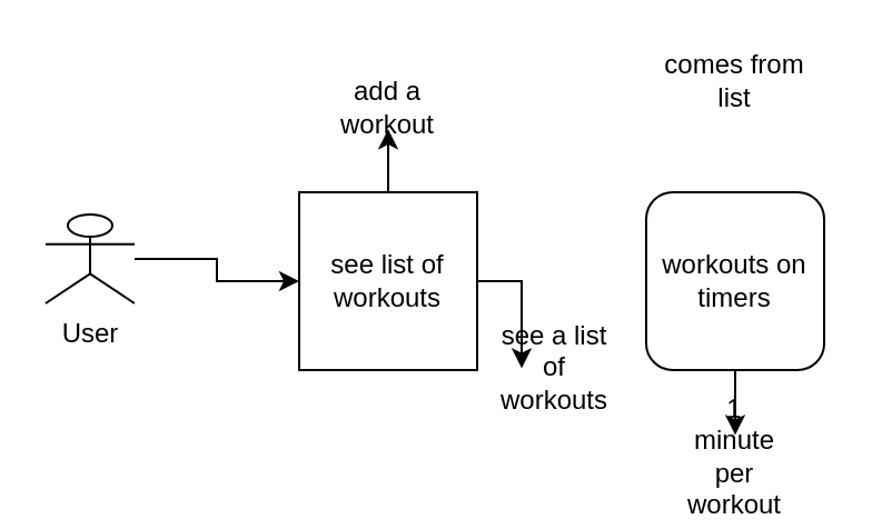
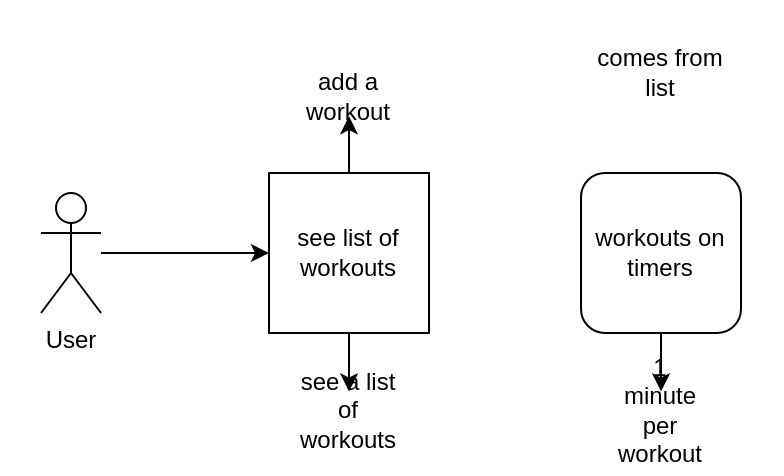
  <mxCell id="0" />
  <mxCell id="1" parent="0" />
  <mxCell id="2" style="edgeStyle=orthogonalEdgeStyle;rounded=0;orthogonalLoop=1;jettySize=auto;html=1;" edge="1" parent="1" source="3" target="6"><mxGeometry relative="1" as="geometry"><mxPoint x="148.6" y="126" as="targetPoint" /></mxGeometry></mxCell>
- <mxCell id="3" value="User" style="shape=umlActor;verticalLabelPosition=bottom;verticalAlign=top;html=1;outlineConnect=0;" vertex="1" parent="1"><mxGeometry x="20" y="96" width="40" height="40" as="geometry" /></mxCell>
+ <mxCell id="3" value="User" style="shape=umlActor;verticalLabelPosition=bottom;verticalAlign=top;html=1;outlineConnect=0;" vertex="1" parent="1"><mxGeometry x="20" y="96" width="30" height="60" as="geometry" /></mxCell>
  <mxCell id="4" style="edgeStyle=orthogonalEdgeStyle;rounded=0;orthogonalLoop=1;jettySize=auto;html=1;" edge="1" parent="1" source="6" target="7"><mxGeometry relative="1" as="geometry"><mxPoint x="174" y="47.6" as="targetPoint" /></mxGeometry></mxCell>
  <mxCell id="5" style="edgeStyle=orthogonalEdgeStyle;rounded=0;orthogonalLoop=1;jettySize=auto;html=1;" edge="1" parent="1" source="6" target="8"><mxGeometry relative="1" as="geometry"><mxPoint x="174" y="205.2" as="targetPoint" /></mxGeometry></mxCell>
  <mxCell id="6" value="see list of workouts" style="whiteSpace=wrap;html=1;aspect=fixed;" vertex="1" parent="1"><mxGeometry x="134" y="86" width="80" height="80" as="geometry" /></mxCell>
  <mxCell id="7" value="add a workout" style="text;html=1;strokeColor=none;fillColor=none;align=center;verticalAlign=middle;whiteSpace=wrap;rounded=0;" vertex="1" parent="1"><mxGeometry x="154" y="37.6" width="40" height="20" as="geometry" /></mxCell>
- <mxCell id="8" value="see a list of workouts" style="text;html=1;strokeColor=none;fillColor=none;align=center;verticalAlign=middle;whiteSpace=wrap;rounded=0;" vertex="1" parent="1"><mxGeometry x="229" y="155.2" width="40" height="20" as="geometry" /></mxCell>
+ <mxCell id="8" value="see a list of workouts" style="text;html=1;strokeColor=none;fillColor=none;align=center;verticalAlign=middle;whiteSpace=wrap;rounded=0;" vertex="1" parent="1"><mxGeometry x="154" y="195.2" width="40" height="20" as="geometry" /></mxCell>
  <mxCell id="9" style="edgeStyle=orthogonalEdgeStyle;rounded=0;orthogonalLoop=1;jettySize=auto;html=1;" edge="1" parent="1" source="10" target="12"><mxGeometry relative="1" as="geometry"><mxPoint x="330" y="205.2" as="targetPoint" /></mxGeometry></mxCell>
  <mxCell id="10" value="workouts on timers" style="whiteSpace=wrap;html=1;aspect=fixed;rounded=1;" vertex="1" parent="1"><mxGeometry x="290" y="86" width="80" height="80" as="geometry" /></mxCell>
  <mxCell id="11" value="comes from list" style="text;html=1;strokeColor=none;fillColor=none;align=center;verticalAlign=middle;whiteSpace=wrap;rounded=0;" vertex="1" parent="1"><mxGeometry x="295" y="20" width="70" height="31.8" as="geometry" /></mxCell>
  <mxCell id="12" value="1 minute per workout" style="text;html=1;strokeColor=none;fillColor=none;align=center;verticalAlign=middle;whiteSpace=wrap;rounded=0;" vertex="1" parent="1"><mxGeometry x="310" y="195.2" width="40" height="20" as="geometry" /></mxCell>
